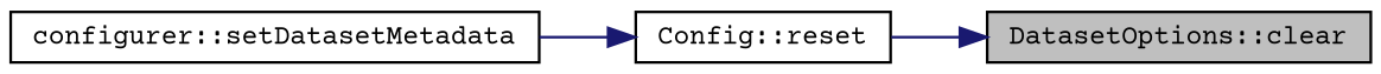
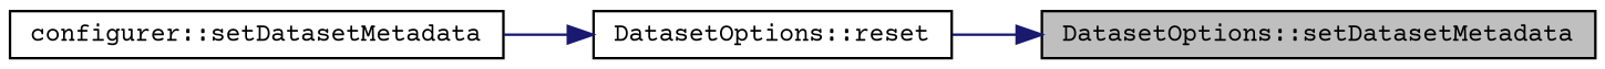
  digraph {
    fontname="Courier Prime"
    rankdir=RL
    node [color=black fontname="Courier Prime" fontsize=10 shape=record]
    edge [color=midnightblue dir=back fontname="Courier Prime" fontsize=10 labelfontname=Helvetica labelfontsize=10 style=solid]
-   n1 [fillcolor=grey75 fontcolor=black height=0.2 label="DatasetOptions::clear" style=filled width=0.4]
-   n2 [height=0.2 label="Config::reset" width=0.4]
+   n1 [fillcolor=grey75 fontcolor=black height=0.2 label="DatasetOptions::setDatasetMetadata" style=filled width=0.4]
+   n2 [height=0.2 label="DatasetOptions::reset" width=0.4]
    n3 [height=0.2 label="configurer::setDatasetMetadata" width=0.4]
    n1 -> n2
    n2 -> n3
  }
